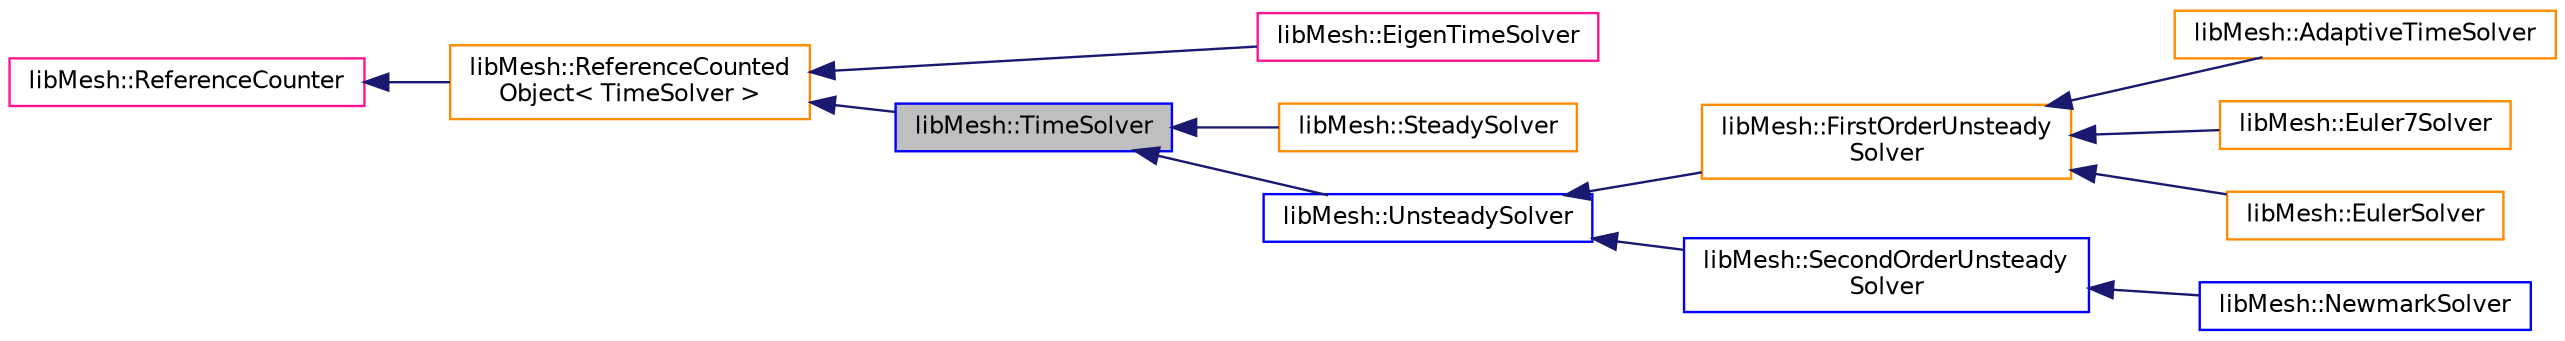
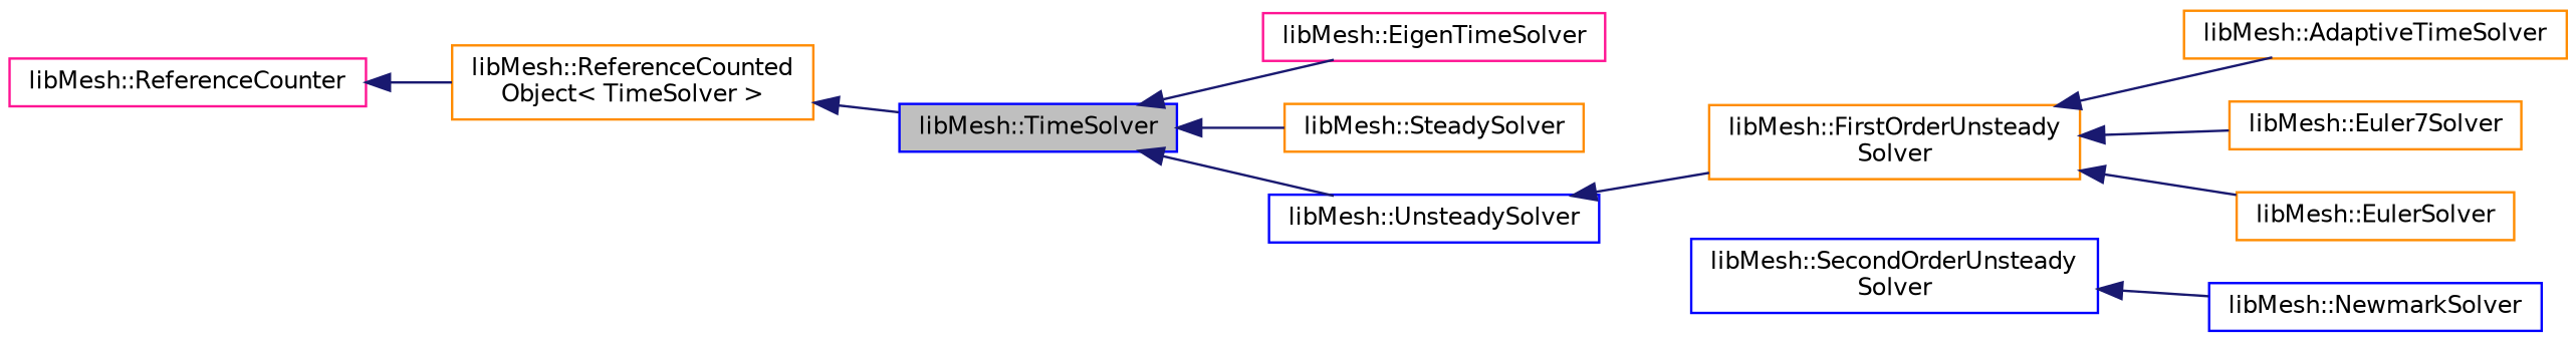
  digraph {
    rankdir=LR
    node [color=darkorange fillcolor=white fontname=Helvetica fontsize=10 shape=record style=filled]
    edge [color=midnightblue dir=back fontname=Helvetica fontsize=10 labelfontname=Helvetica labelfontsize=10 style=solid]
    n1 [color=blue fillcolor=grey75 fontcolor=black height=0.2 label="libMesh::TimeSolver" width=0.4]
    n2 [color=deeppink height=0.2 label="libMesh::EigenTimeSolver" width=0.4]
    n3 [height=0.2 label="libMesh::SteadySolver" width=0.4]
    n4 [color=blue height=0.2 label="libMesh::UnsteadySolver" width=0.4]
    n5 [height=0.2 label="libMesh::FirstOrderUnsteady\lSolver" width=0.4]
    n6 [color=blue height=0.2 label="libMesh::SecondOrderUnsteady\lSolver" width=0.4]
    n7 [height=0.2 label="libMesh::ReferenceCounted\lObject\< TimeSolver \>" width=0.4]
    n8 [color=deeppink height=0.2 label="libMesh::ReferenceCounter" width=0.4]
    n9 [height=0.2 label="libMesh::AdaptiveTimeSolver" width=0.4]
    n10 [height=0.2 label="libMesh::Euler7Solver" width=0.4]
    n11 [height=0.2 label="libMesh::EulerSolver" width=0.4]
    n12 [color=blue height=0.2 label="libMesh::NewmarkSolver" width=0.4]
-   n7 -> n2
+   n1 -> n2
    n1 -> n3
    n1 -> n4
    n4 -> n5
-   n4 -> n6
    n5 -> n9
    n5 -> n10
    n5 -> n11
    n6 -> n12
    n7 -> n1
    n8 -> n7
  }
